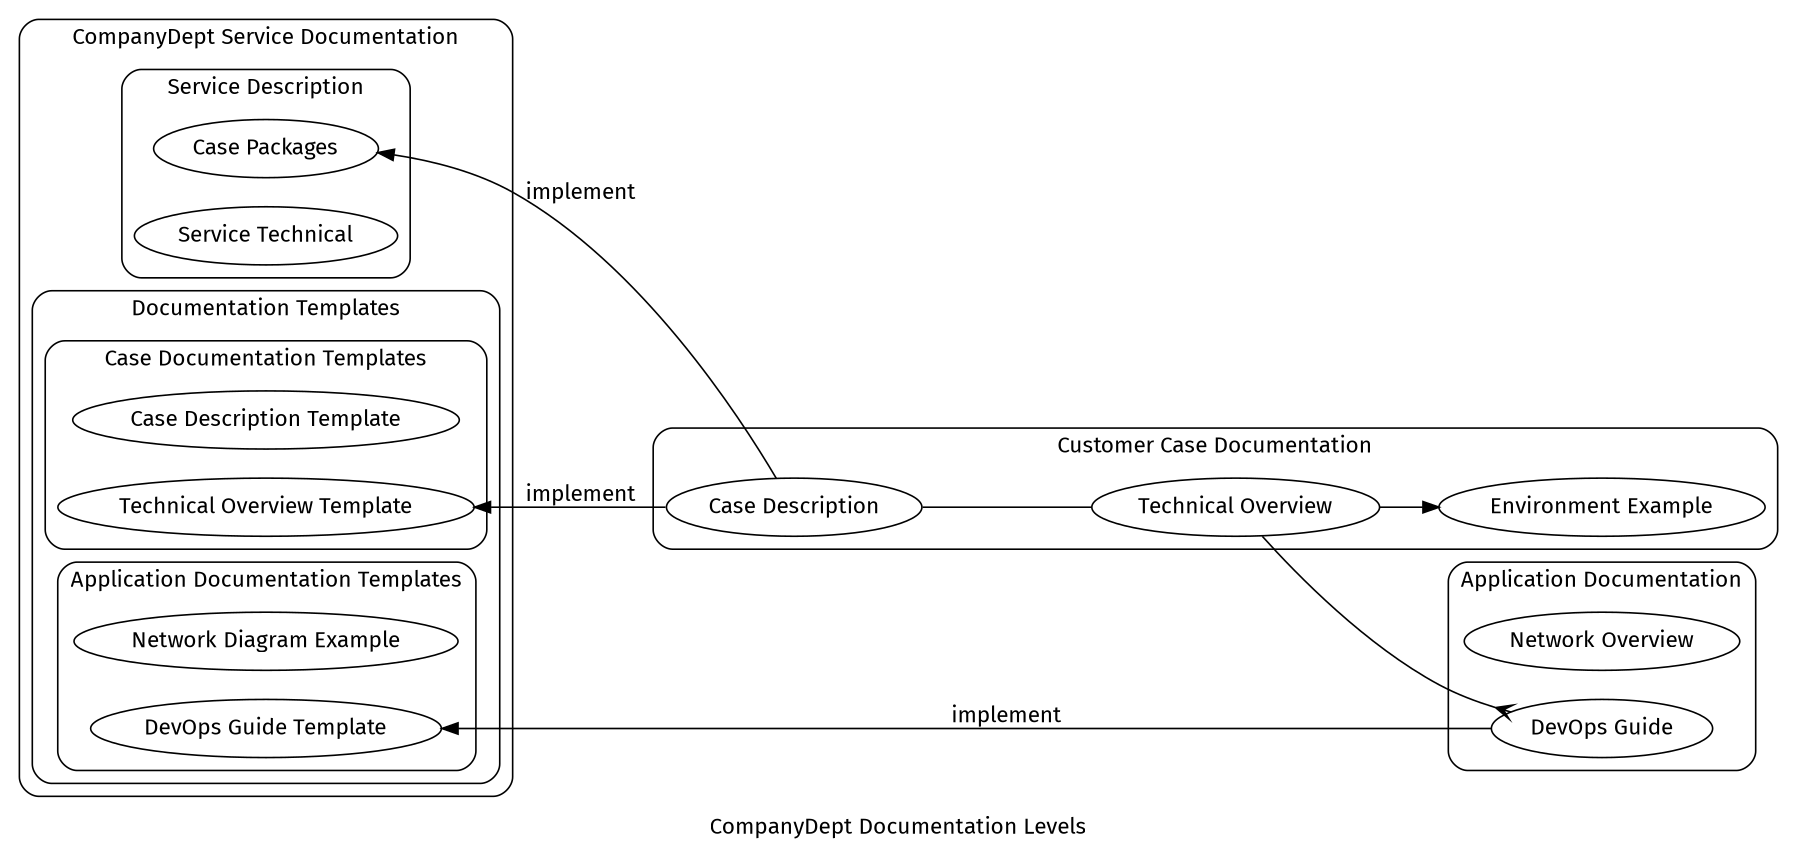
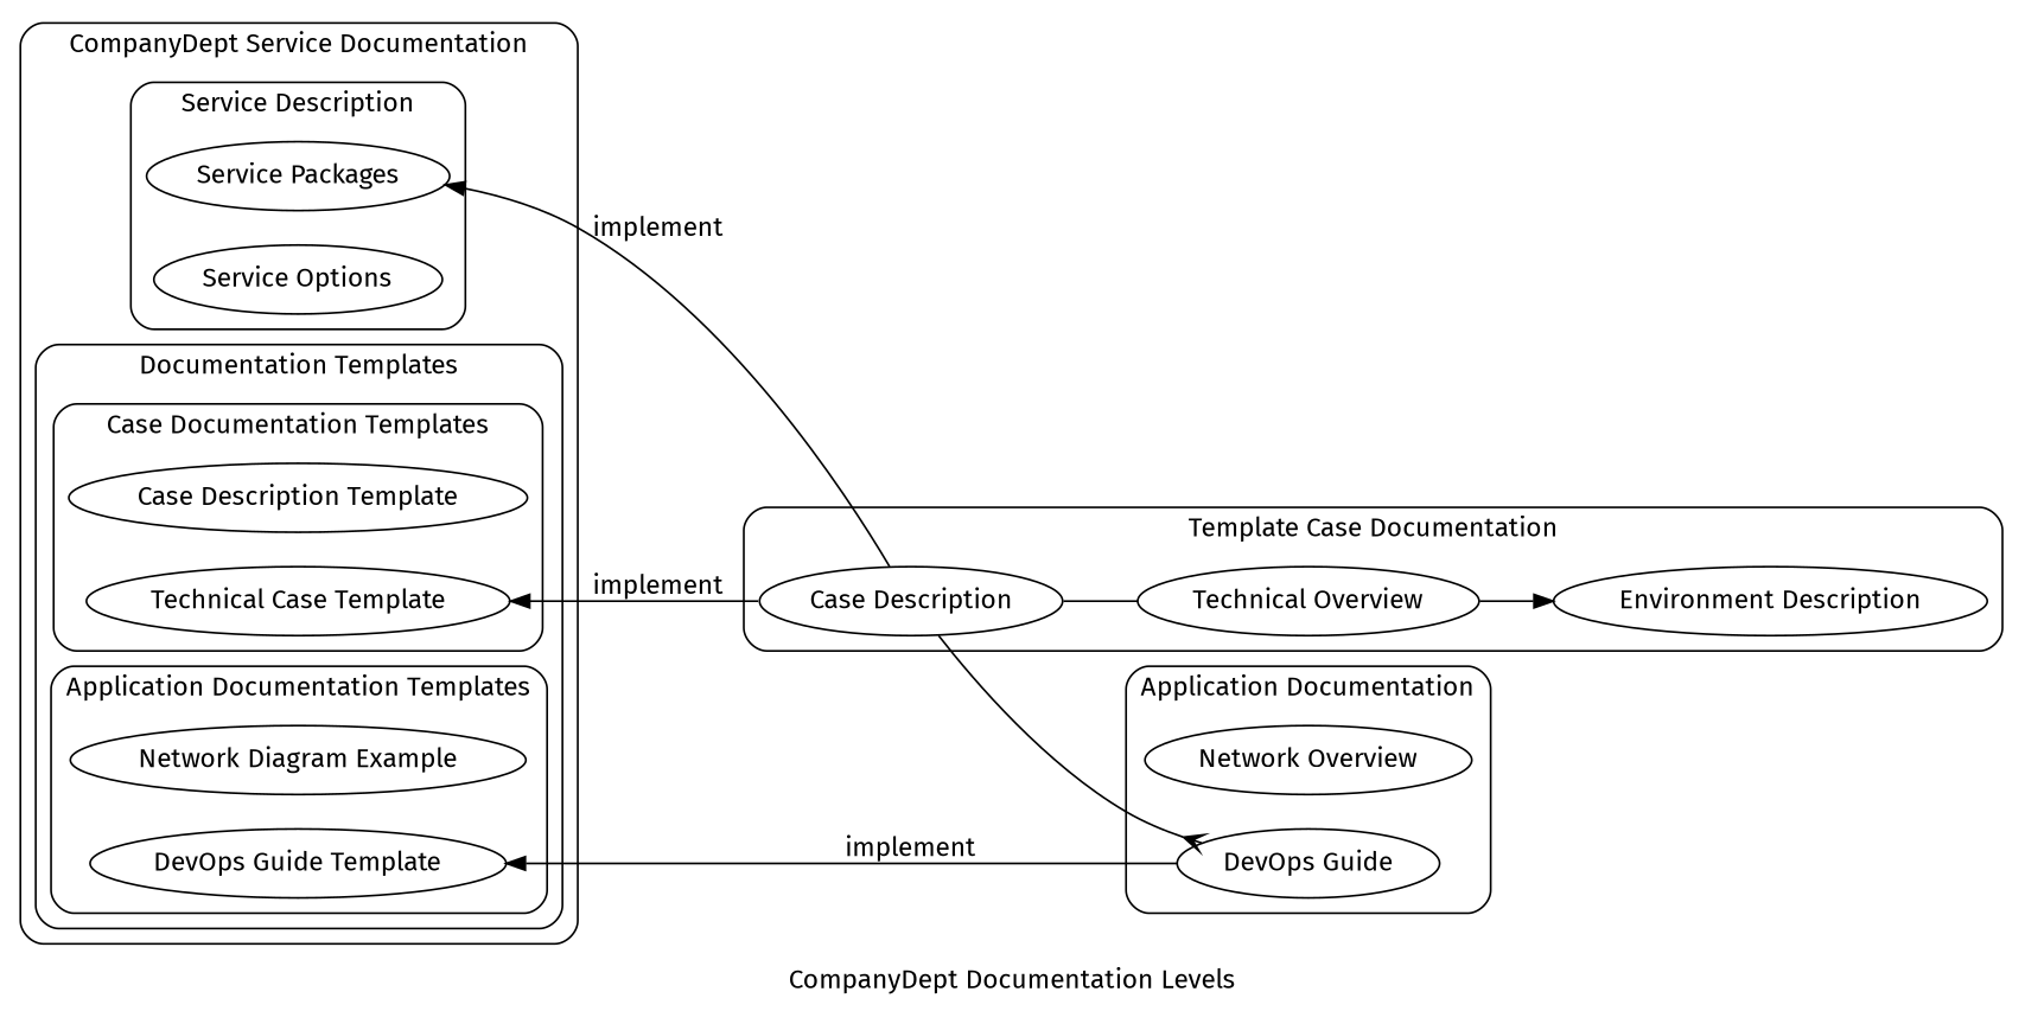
  digraph {
    compound=true
    fontname="Fira Sans"
    label="CompanyDept Documentation Levels"
    rankdir=LR
    style=rounded
    node [fontname="Fira Sans"]
    edge [fontname="Fira Sans"]
-   "Service Packages" [label="Case Packages"]
-   "Service Options" [label="Service Technical"]
+   "Service Packages"
+   "Service Options"
    "Case Description Template"
-   "Technical Overview Template"
+   "Technical Overview Template" [label="Technical Case Template"]
    "Network Diagram Example"
    "DevOps Guide Template"
    "Case Description"
    "Technical Overview"
-   "Environment Description" [label="Environment Example"]
+   "Environment Description"
    n10 [label="Network Overview"]
    "DevOps Guide"
    subgraph cluster_1 {
      label="CompanyDept Service Documentation"
      subgraph cluster_2 {
        label="Service Description"
        "Service Packages"
        "Service Options"
      }
      subgraph cluster_3 {
        label="Documentation Templates"
        subgraph cluster_4 {
          label="Case Documentation Templates"
          "Case Description Template"
          "Technical Overview Template"
        }
        subgraph cluster_5 {
          label="Application Documentation Templates"
          "Network Diagram Example"
          "DevOps Guide Template"
        }
      }
    }
    subgraph cluster_6 {
-     label="Customer Case Documentation"
+     label="Template Case Documentation"
      "Case Description"
      "Technical Overview"
      "Environment Description"
    }
    subgraph cluster_7 {
      label="Application Documentation"
      n10
      "DevOps Guide"
    }
    "Service Packages" -> "Case Description" [dir=back label=implement]
    "Technical Overview Template" -> "Case Description" [dir=back label=implement]
    "DevOps Guide Template" -> "DevOps Guide" [dir=back label=implement]
    "Case Description" -> "Technical Overview" [arrowhead=none]
    "Technical Overview" -> "Environment Description" [arrowhead=normal]
-   "Technical Overview" -> "DevOps Guide" [arrowhead=crow]
+   "Case Description" -> "DevOps Guide" [arrowhead=crow]
  }
